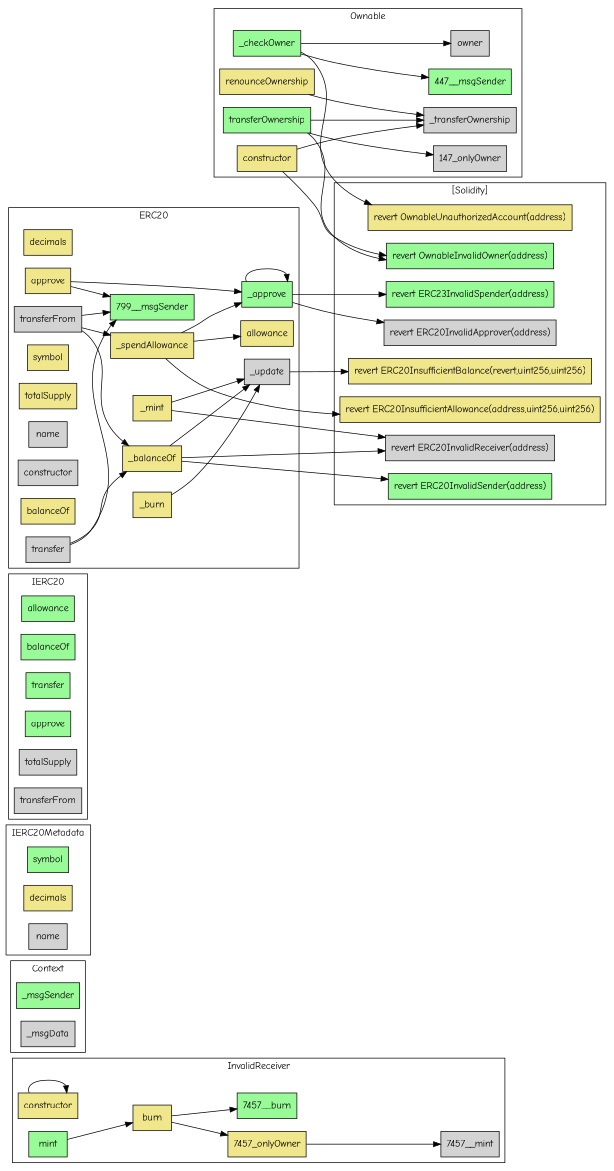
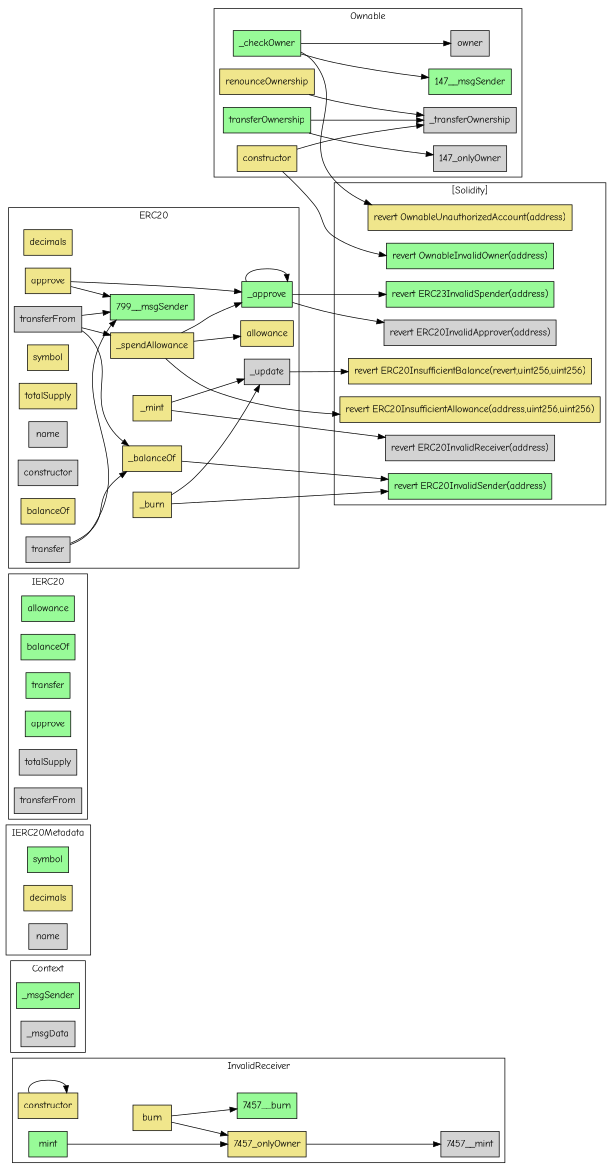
  strict digraph {
    fontname="Comic Neue"
    rankdir=LR
    node [fillcolor=khaki fontname="Comic Neue" shape=box style=filled]
    edge [fontname="Comic Neue"]
    n1 [label=constructor]
    n2 [fillcolor=palegreen label=mint]
    "7457_onlyOwner"
    "7457__mint" [fillcolor=lightgrey]
    n5 [label=burn]
    "7457__burn" [fillcolor=palegreen]
    n7 [fillcolor=palegreen label=_msgSender]
    n8 [fillcolor=lightgrey label=_msgData]
    n9 [fillcolor=palegreen label=symbol]
    n10 [label=decimals]
    n11 [fillcolor=lightgrey label=name]
    n12 [fillcolor=palegreen label=allowance]
    n13 [fillcolor=palegreen label=balanceOf]
    n14 [fillcolor=palegreen label=transfer]
    n15 [fillcolor=palegreen label=approve]
    n16 [fillcolor=lightgrey label=totalSupply]
    n17 [fillcolor=lightgrey label=transferFrom]
    n18 [label=renounceOwnership]
    n19 [fillcolor=lightgrey label=_transferOwnership]
    "147_onlyOwner" [fillcolor=lightgrey]
    n21 [fillcolor=palegreen label=_checkOwner]
    n22 [fillcolor=lightgrey label=owner]
-   "147__msgSender" [fillcolor=palegreen label="447__msgSender"]
+   "147__msgSender" [fillcolor=palegreen]
    n24 [label=constructor]
    n25 [fillcolor=palegreen label=transferOwnership]
    n26 [label=decimals]
    n27 [fillcolor=lightgrey label=transferFrom]
    n28 [label=_balanceOf]
    n29 [label=_spendAllowance]
    "799__msgSender" [fillcolor=palegreen]
    n31 [label=approve]
    n32 [fillcolor=palegreen label=_approve]
    n33 [fillcolor=lightgrey label=_update]
    n34 [label=symbol]
    n35 [label=_mint]
    n36 [label=totalSupply]
    n37 [label=allowance]
    n38 [fillcolor=lightgrey label=name]
    n39 [fillcolor=lightgrey label=constructor]
    n40 [label=_burn]
    n41 [label=balanceOf]
    n42 [fillcolor=lightgrey label=transfer]
    "revert OwnableUnauthorizedAccount(address)"
    "revert OwnableInvalidOwner(address)" [fillcolor=palegreen]
    "revert ERC20InvalidSender(address)" [fillcolor=palegreen]
    "revert ERC20InvalidReceiver(address)" [fillcolor=lightgrey]
    "revert ERC20InvalidApprover(address)" [fillcolor=lightgrey]
    n48 [fillcolor=palegreen label="revert ERC23InvalidSpender(address)"]
    n49 [label="revert ERC20InsufficientBalance(revert,uint256,uint256)"]
    "revert ERC20InsufficientAllowance(address,uint256,uint256)"
    subgraph cluster_1 {
      label=InvalidReceiver
      n1
      n2
      "7457_onlyOwner"
      "7457__mint"
      n5
      "7457__burn"
    }
    subgraph cluster_2 {
      label=Context
      n7
      n8
    }
    subgraph cluster_3 {
      label=IERC20Metadata
      n9
      n10
      n11
    }
    subgraph cluster_4 {
      label=IERC20
      n12
      n13
      n14
      n15
      n16
      n17
    }
    subgraph cluster_5 {
      label=Ownable
      n18
      n19
      "147_onlyOwner"
      n21
      n22
      "147__msgSender"
      n24
      n25
    }
    subgraph cluster_6 {
      label=ERC20
      n26
      n27
      n28
      n29
      "799__msgSender"
      n31
      n32
      n33
      n34
      n35
      n36
      n37
      n38
      n39
      n40
      n41
      n42
    }
    subgraph cluster_7 {
      label="[Solidity]"
      "revert OwnableUnauthorizedAccount(address)"
      "revert OwnableInvalidOwner(address)"
      "revert ERC20InvalidSender(address)"
      "revert ERC20InvalidReceiver(address)"
      "revert ERC20InvalidApprover(address)"
      n48
      n49
      "revert ERC20InsufficientAllowance(address,uint256,uint256)"
    }
    n1 -> n1
-   n2 -> n5
+   n2 -> "7457_onlyOwner"
    "7457_onlyOwner" -> "7457__mint"
    n5 -> "7457_onlyOwner"
    n5 -> "7457__burn"
    n18 -> n19
    n21 -> n22
    n21 -> "147__msgSender"
    n21 -> "revert OwnableUnauthorizedAccount(address)"
    n24 -> n19
    n24 -> "revert OwnableInvalidOwner(address)"
    n25 -> n19
    n25 -> "147_onlyOwner"
-   n25 -> "revert OwnableInvalidOwner(address)"
    n27 -> n28
    n27 -> n29
    n27 -> "799__msgSender"
-   n28 -> n33
    n28 -> "revert ERC20InvalidSender(address)"
-   n28 -> "revert ERC20InvalidReceiver(address)"
    n29 -> n32
    n29 -> n37
    n29 -> "revert ERC20InsufficientAllowance(address,uint256,uint256)"
    n31 -> "799__msgSender"
    n31 -> n32
    n32 -> n32
    n32 -> "revert ERC20InvalidApprover(address)"
    n32 -> n48
    n33 -> n49
    n35 -> n33
    n35 -> "revert ERC20InvalidReceiver(address)"
    n40 -> n33
+   n40 -> "revert ERC20InvalidSender(address)"
    n42 -> n28
    n42 -> "799__msgSender"
  }
